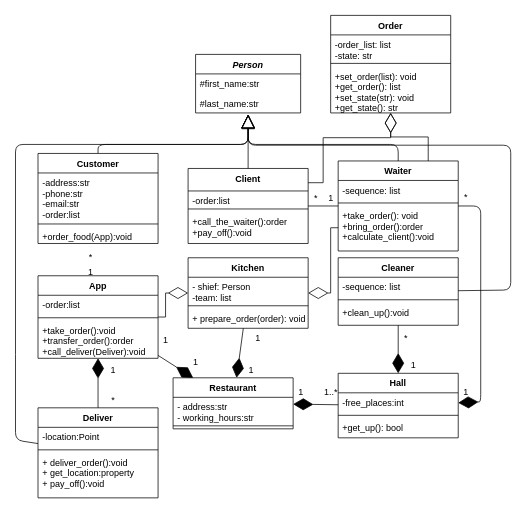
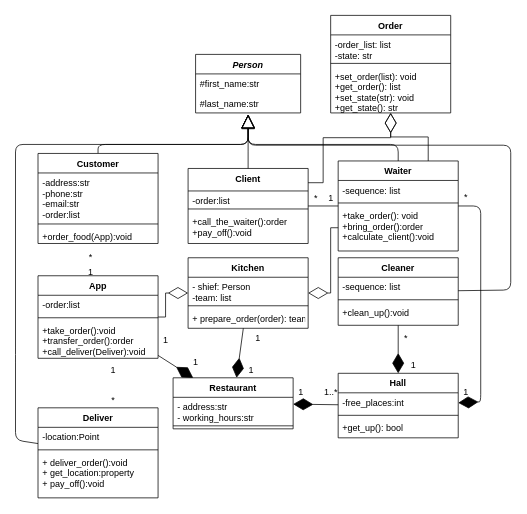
  <mxCell id="0" />
  <mxCell id="1" parent="0" />
  <mxCell id="2" value="Kitchen" style="swimlane;fontStyle=1;align=center;verticalAlign=top;childLayout=stackLayout;horizontal=1;startSize=26;horizontalStack=0;resizeParent=1;resizeParentMax=0;resizeLast=0;collapsible=1;marginBottom=0;" parent="1" vertex="1"><mxGeometry x="250" y="343" width="160" height="94" as="geometry" /></mxCell>
  <mxCell id="3" value="- shief: Person&#10;-team: list&#10;" style="text;strokeColor=none;fillColor=none;align=left;verticalAlign=top;spacingLeft=4;spacingRight=4;overflow=hidden;rotatable=0;points=[[0,0.5],[1,0.5]];portConstraint=eastwest;" parent="2" vertex="1"><mxGeometry y="26" width="160" height="34" as="geometry" /></mxCell>
  <mxCell id="4" value="" style="line;strokeWidth=1;fillColor=none;align=left;verticalAlign=middle;spacingTop=-1;spacingLeft=3;spacingRight=3;rotatable=0;labelPosition=right;points=[];portConstraint=eastwest;" parent="2" vertex="1"><mxGeometry y="60" width="160" height="8" as="geometry" /></mxCell>
- <mxCell id="5" value="+ prepare_order(order): void&#10;" style="text;strokeColor=none;fillColor=none;align=left;verticalAlign=top;spacingLeft=4;spacingRight=4;overflow=hidden;rotatable=0;points=[[0,0.5],[1,0.5]];portConstraint=eastwest;" parent="2" vertex="1"><mxGeometry y="68" width="160" height="26" as="geometry" /></mxCell>
+ <mxCell id="5" value="+ prepare_order(order): team&#10;" style="text;strokeColor=none;fillColor=none;align=left;verticalAlign=top;spacingLeft=4;spacingRight=4;overflow=hidden;rotatable=0;points=[[0,0.5],[1,0.5]];portConstraint=eastwest;" parent="2" vertex="1"><mxGeometry y="68" width="160" height="26" as="geometry" /></mxCell>
  <mxCell id="6" value="Client" style="swimlane;fontStyle=1;align=center;verticalAlign=top;childLayout=stackLayout;horizontal=1;startSize=30;horizontalStack=0;resizeParent=1;resizeParentMax=0;resizeLast=0;collapsible=1;marginBottom=0;" parent="1" vertex="1"><mxGeometry x="250" y="224" width="160" height="100" as="geometry"><mxRectangle x="240" y="130" width="70" height="30" as="alternateBounds" /></mxGeometry></mxCell>
  <mxCell id="7" value="-order:list" style="text;strokeColor=none;fillColor=none;align=left;verticalAlign=top;spacingLeft=4;spacingRight=4;overflow=hidden;rotatable=0;points=[[0,0.5],[1,0.5]];portConstraint=eastwest;" parent="6" vertex="1"><mxGeometry y="30" width="160" height="20" as="geometry" /></mxCell>
  <mxCell id="8" value="" style="line;strokeWidth=1;fillColor=none;align=left;verticalAlign=middle;spacingTop=-1;spacingLeft=3;spacingRight=3;rotatable=0;labelPosition=right;points=[];portConstraint=eastwest;" parent="6" vertex="1"><mxGeometry y="50" width="160" height="8" as="geometry" /></mxCell>
  <mxCell id="9" value="+call_the_waiter():order&#10;+pay_off():void&#10;" style="text;strokeColor=none;fillColor=none;align=left;verticalAlign=top;spacingLeft=4;spacingRight=4;overflow=hidden;rotatable=0;points=[[0,0.5],[1,0.5]];portConstraint=eastwest;" parent="6" vertex="1"><mxGeometry y="58" width="160" height="42" as="geometry" /></mxCell>
  <mxCell id="10" value="App" style="swimlane;fontStyle=1;align=center;verticalAlign=top;childLayout=stackLayout;horizontal=1;startSize=26;horizontalStack=0;resizeParent=1;resizeParentMax=0;resizeLast=0;collapsible=1;marginBottom=0;" parent="1" vertex="1"><mxGeometry x="50" y="367" width="160" height="110" as="geometry" /></mxCell>
  <mxCell id="11" value="-order:list" style="text;strokeColor=none;fillColor=none;align=left;verticalAlign=top;spacingLeft=4;spacingRight=4;overflow=hidden;rotatable=0;points=[[0,0.5],[1,0.5]];portConstraint=eastwest;" parent="10" vertex="1"><mxGeometry y="26" width="160" height="26" as="geometry" /></mxCell>
  <mxCell id="12" value="" style="line;strokeWidth=1;fillColor=none;align=left;verticalAlign=middle;spacingTop=-1;spacingLeft=3;spacingRight=3;rotatable=0;labelPosition=right;points=[];portConstraint=eastwest;" parent="10" vertex="1"><mxGeometry y="52" width="160" height="8" as="geometry" /></mxCell>
  <mxCell id="13" value="+take_order():void&#10;+transfer_order():order&#10;+call_deliver(Deliver):void&#10;" style="text;strokeColor=none;fillColor=none;align=left;verticalAlign=top;spacingLeft=4;spacingRight=4;overflow=hidden;rotatable=0;points=[[0,0.5],[1,0.5]];portConstraint=eastwest;" parent="10" vertex="1"><mxGeometry y="60" width="160" height="50" as="geometry" /></mxCell>
  <mxCell id="14" value="Person" style="swimlane;fontStyle=3;childLayout=stackLayout;horizontal=1;startSize=26;fillColor=none;horizontalStack=0;resizeParent=1;resizeParentMax=0;resizeLast=0;collapsible=1;marginBottom=0;" parent="1" vertex="1"><mxGeometry x="260" y="72" width="140" height="78" as="geometry" /></mxCell>
  <mxCell id="15" value="#first_name:str&#10;" style="text;strokeColor=none;fillColor=none;align=left;verticalAlign=top;spacingLeft=4;spacingRight=4;overflow=hidden;rotatable=0;points=[[0,0.5],[1,0.5]];portConstraint=eastwest;" parent="14" vertex="1"><mxGeometry y="26" width="140" height="26" as="geometry" /></mxCell>
  <mxCell id="16" value="#last_name:str" style="text;strokeColor=none;fillColor=none;align=left;verticalAlign=top;spacingLeft=4;spacingRight=4;overflow=hidden;rotatable=0;points=[[0,0.5],[1,0.5]];portConstraint=eastwest;" parent="14" vertex="1"><mxGeometry y="52" width="140" height="26" as="geometry" /></mxCell>
  <mxCell id="17" value="Deliver" style="swimlane;fontStyle=1;align=center;verticalAlign=top;childLayout=stackLayout;horizontal=1;startSize=26;horizontalStack=0;resizeParent=1;resizeParentMax=0;resizeLast=0;collapsible=1;marginBottom=0;" parent="1" vertex="1"><mxGeometry x="50" y="543" width="160" height="120" as="geometry" /></mxCell>
  <mxCell id="18" value="-location:Point" style="text;strokeColor=none;fillColor=none;align=left;verticalAlign=top;spacingLeft=4;spacingRight=4;overflow=hidden;rotatable=0;points=[[0,0.5],[1,0.5]];portConstraint=eastwest;" parent="17" vertex="1"><mxGeometry y="26" width="160" height="26" as="geometry" /></mxCell>
  <mxCell id="19" value="" style="line;strokeWidth=1;fillColor=none;align=left;verticalAlign=middle;spacingTop=-1;spacingLeft=3;spacingRight=3;rotatable=0;labelPosition=right;points=[];portConstraint=eastwest;" parent="17" vertex="1"><mxGeometry y="52" width="160" height="8" as="geometry" /></mxCell>
  <mxCell id="20" value="+ deliver_order():void&#10;+ get_location:property&#10;+ pay_off():void" style="text;strokeColor=none;fillColor=none;align=left;verticalAlign=top;spacingLeft=4;spacingRight=4;overflow=hidden;rotatable=0;points=[[0,0.5],[1,0.5]];portConstraint=eastwest;" parent="17" vertex="1"><mxGeometry y="60" width="160" height="60" as="geometry" /></mxCell>
  <mxCell id="21" value="Restaurant" style="swimlane;fontStyle=1;align=center;verticalAlign=top;childLayout=stackLayout;horizontal=1;startSize=26;horizontalStack=0;resizeParent=1;resizeParentMax=0;resizeLast=0;collapsible=1;marginBottom=0;" parent="1" vertex="1"><mxGeometry x="230" y="503" width="160" height="68" as="geometry" /></mxCell>
  <mxCell id="22" value="- address:str&#10;- working_hours:str" style="text;strokeColor=none;fillColor=none;align=left;verticalAlign=top;spacingLeft=4;spacingRight=4;overflow=hidden;rotatable=0;points=[[0,0.5],[1,0.5]];portConstraint=eastwest;" parent="21" vertex="1"><mxGeometry y="26" width="160" height="34" as="geometry" /></mxCell>
  <mxCell id="23" value="" style="line;strokeWidth=1;fillColor=none;align=left;verticalAlign=middle;spacingTop=-1;spacingLeft=3;spacingRight=3;rotatable=0;labelPosition=right;points=[];portConstraint=eastwest;" parent="21" vertex="1"><mxGeometry y="60" width="160" height="8" as="geometry" /></mxCell>
  <mxCell id="24" value="" style="endArrow=block;endSize=16;endFill=0;html=1;exitX=0.5;exitY=0;exitDx=0;exitDy=0;" parent="1" source="34" edge="1"><mxGeometry width="160" relative="1" as="geometry"><mxPoint x="130" y="198" as="sourcePoint" /><mxPoint x="330" y="152" as="targetPoint" /><Array as="points"><mxPoint x="130" y="192" /><mxPoint x="330" y="192" /></Array></mxGeometry></mxCell>
  <mxCell id="25" value="" style="endArrow=block;endSize=16;endFill=0;html=1;exitX=0.5;exitY=0;exitDx=0;exitDy=0;" parent="1" source="6" edge="1"><mxGeometry width="160" relative="1" as="geometry"><mxPoint x="340" y="222" as="sourcePoint" /><mxPoint x="330" y="152" as="targetPoint" /><Array as="points"><mxPoint x="330" y="192" /></Array></mxGeometry></mxCell>
  <mxCell id="26" value="" style="endArrow=block;endSize=16;endFill=0;html=1;exitX=0.5;exitY=0;exitDx=0;exitDy=0;" parent="1" source="44" edge="1"><mxGeometry x="0.04" width="160" relative="1" as="geometry"><mxPoint x="530" y="222" as="sourcePoint" /><mxPoint x="330" y="152" as="targetPoint" /><Array as="points"><mxPoint x="530" y="192" /><mxPoint x="330" y="192" /><mxPoint x="330" y="172" /></Array><mxPoint as="offset" /></mxGeometry></mxCell>
  <mxCell id="27" value="Hall" style="swimlane;fontStyle=1;align=center;verticalAlign=top;childLayout=stackLayout;horizontal=1;startSize=26;horizontalStack=0;resizeParent=1;resizeParentMax=0;resizeLast=0;collapsible=1;marginBottom=0;" parent="1" vertex="1"><mxGeometry x="450" y="497" width="160" height="86" as="geometry" /></mxCell>
  <mxCell id="28" value="-free_places:int" style="text;strokeColor=none;fillColor=none;align=left;verticalAlign=top;spacingLeft=4;spacingRight=4;overflow=hidden;rotatable=0;points=[[0,0.5],[1,0.5]];portConstraint=eastwest;" parent="27" vertex="1"><mxGeometry y="26" width="160" height="26" as="geometry" /></mxCell>
  <mxCell id="29" value="" style="line;strokeWidth=1;fillColor=none;align=left;verticalAlign=middle;spacingTop=-1;spacingLeft=3;spacingRight=3;rotatable=0;labelPosition=right;points=[];portConstraint=eastwest;" parent="27" vertex="1"><mxGeometry y="52" width="160" height="8" as="geometry" /></mxCell>
  <mxCell id="30" value="+get_up(): bool" style="text;strokeColor=none;fillColor=none;align=left;verticalAlign=top;spacingLeft=4;spacingRight=4;overflow=hidden;rotatable=0;points=[[0,0.5],[1,0.5]];portConstraint=eastwest;" parent="27" vertex="1"><mxGeometry y="60" width="160" height="26" as="geometry" /></mxCell>
  <mxCell id="31" value="" style="endArrow=block;endSize=16;endFill=0;html=1;" parent="1" source="17" edge="1"><mxGeometry width="160" relative="1" as="geometry"><mxPoint x="210" y="432" as="sourcePoint" /><mxPoint x="330" y="152" as="targetPoint" /><Array as="points"><mxPoint x="20" y="586" /><mxPoint x="20" y="472" /><mxPoint x="20" y="192" /><mxPoint x="330" y="192" /></Array></mxGeometry></mxCell>
  <mxCell id="32" value="&lt;div&gt;*&lt;/div&gt;" style="text;html=1;align=center;verticalAlign=middle;resizable=0;points=[];autosize=1;strokeColor=none;fillColor=none;" parent="1" vertex="1"><mxGeometry x="110" y="332" width="20" height="20" as="geometry" /></mxCell>
  <mxCell id="33" value="&lt;div&gt;1&lt;/div&gt;" style="text;html=1;align=center;verticalAlign=middle;resizable=0;points=[];autosize=1;strokeColor=none;fillColor=none;" parent="1" vertex="1"><mxGeometry x="110" y="352" width="20" height="20" as="geometry" /></mxCell>
  <mxCell id="34" value="Customer" style="swimlane;fontStyle=1;align=center;verticalAlign=top;childLayout=stackLayout;horizontal=1;startSize=26;horizontalStack=0;resizeParent=1;resizeParentMax=0;resizeLast=0;collapsible=1;marginBottom=0;" parent="1" vertex="1"><mxGeometry x="50" y="204" width="160" height="120" as="geometry" /></mxCell>
  <mxCell id="35" value="-address:str&#10;-phone:str&#10;-email:str&#10;-order:list" style="text;strokeColor=none;fillColor=none;align=left;verticalAlign=top;spacingLeft=4;spacingRight=4;overflow=hidden;rotatable=0;points=[[0,0.5],[1,0.5]];portConstraint=eastwest;" parent="34" vertex="1"><mxGeometry y="26" width="160" height="64" as="geometry" /></mxCell>
  <mxCell id="36" value="" style="line;strokeWidth=1;fillColor=none;align=left;verticalAlign=middle;spacingTop=-1;spacingLeft=3;spacingRight=3;rotatable=0;labelPosition=right;points=[];portConstraint=eastwest;" parent="34" vertex="1"><mxGeometry y="90" width="160" height="8" as="geometry" /></mxCell>
  <mxCell id="37" value="+order_food(App):void" style="text;strokeColor=none;fillColor=none;align=left;verticalAlign=top;spacingLeft=4;spacingRight=4;overflow=hidden;rotatable=0;points=[[0,0.5],[1,0.5]];portConstraint=eastwest;" parent="34" vertex="1"><mxGeometry y="98" width="160" height="22" as="geometry" /></mxCell>
  <mxCell id="38" value="" style="endArrow=none;endFill=1;endSize=12;html=1;" parent="1" source="6" target="44" edge="1"><mxGeometry width="160" relative="1" as="geometry"><mxPoint x="270" y="352" as="sourcePoint" /><mxPoint x="450" y="266.582" as="targetPoint" /></mxGeometry></mxCell>
  <mxCell id="39" value="&lt;div&gt;*&lt;/div&gt;" style="text;html=1;align=center;verticalAlign=middle;resizable=0;points=[];autosize=1;strokeColor=none;fillColor=none;" parent="1" vertex="1"><mxGeometry x="410" y="254" width="20" height="20" as="geometry" /></mxCell>
  <mxCell id="40" value="1" style="text;html=1;align=center;verticalAlign=middle;resizable=0;points=[];autosize=1;strokeColor=none;fillColor=none;" parent="1" vertex="1"><mxGeometry x="430" y="254" width="20" height="20" as="geometry" /></mxCell>
  <mxCell id="41" value="" style="endArrow=diamondThin;endFill=1;endSize=24;html=1;" parent="1" source="10" target="21" edge="1"><mxGeometry width="160" relative="1" as="geometry"><mxPoint x="190" y="432" as="sourcePoint" /><mxPoint x="350" y="432" as="targetPoint" /></mxGeometry></mxCell>
  <mxCell id="42" value="" style="endArrow=diamondThin;endFill=1;endSize=24;html=1;" parent="1" source="2" target="21" edge="1"><mxGeometry width="160" relative="1" as="geometry"><mxPoint x="320" y="362" as="sourcePoint" /><mxPoint x="480" y="362" as="targetPoint" /></mxGeometry></mxCell>
- <mxCell id="43" value="" style="endArrow=diamondThin;endFill=1;endSize=24;html=1;" parent="1" source="17" target="10" edge="1"><mxGeometry width="160" relative="1" as="geometry"><mxPoint x="120" y="432" as="sourcePoint" /><mxPoint x="280" y="432" as="targetPoint" /></mxGeometry></mxCell>
  <mxCell id="44" value="Waiter" style="swimlane;fontStyle=1;align=center;verticalAlign=top;childLayout=stackLayout;horizontal=1;startSize=26;horizontalStack=0;resizeParent=1;resizeParentMax=0;resizeLast=0;collapsible=1;marginBottom=0;strokeColor=default;strokeWidth=1;" parent="1" vertex="1"><mxGeometry x="450" y="214" width="160" height="120" as="geometry" /></mxCell>
  <mxCell id="45" value="-sequence: list" style="text;strokeColor=none;fillColor=none;align=left;verticalAlign=top;spacingLeft=4;spacingRight=4;overflow=hidden;rotatable=0;points=[[0,0.5],[1,0.5]];portConstraint=eastwest;" parent="44" vertex="1"><mxGeometry y="26" width="160" height="26" as="geometry" /></mxCell>
  <mxCell id="46" value="" style="line;strokeWidth=1;fillColor=none;align=left;verticalAlign=middle;spacingTop=-1;spacingLeft=3;spacingRight=3;rotatable=0;labelPosition=right;points=[];portConstraint=eastwest;" parent="44" vertex="1"><mxGeometry y="52" width="160" height="8" as="geometry" /></mxCell>
  <mxCell id="47" value="+take_order(): void&#10;+bring_order():order&#10;+calculate_client():void " style="text;strokeColor=none;fillColor=none;align=left;verticalAlign=top;spacingLeft=4;spacingRight=4;overflow=hidden;rotatable=0;points=[[0,0.5],[1,0.5]];portConstraint=eastwest;" parent="44" vertex="1"><mxGeometry y="60" width="160" height="60" as="geometry" /></mxCell>
  <mxCell id="48" value="" style="endArrow=diamondThin;endFill=1;endSize=24;html=1;" parent="1" source="44" target="27" edge="1"><mxGeometry width="160" relative="1" as="geometry"><mxPoint x="360" y="362" as="sourcePoint" /><mxPoint x="520" y="362" as="targetPoint" /><Array as="points"><mxPoint x="640" y="274" /><mxPoint x="640" y="535" /></Array></mxGeometry></mxCell>
  <mxCell id="49" value="" style="endArrow=diamondThin;endFill=1;endSize=24;html=1;" parent="1" source="27" target="21" edge="1"><mxGeometry width="160" relative="1" as="geometry"><mxPoint x="250" y="382" as="sourcePoint" /><mxPoint x="410" y="382" as="targetPoint" /></mxGeometry></mxCell>
  <mxCell id="50" value="Cleaner" style="swimlane;fontStyle=1;align=center;verticalAlign=top;childLayout=stackLayout;horizontal=1;startSize=26;horizontalStack=0;resizeParent=1;resizeParentMax=0;resizeLast=0;collapsible=1;marginBottom=0;strokeColor=default;strokeWidth=1;" parent="1" vertex="1"><mxGeometry x="450" y="343" width="160" height="90" as="geometry" /></mxCell>
  <mxCell id="51" value="-sequence: list    " style="text;strokeColor=none;fillColor=none;align=left;verticalAlign=top;spacingLeft=4;spacingRight=4;overflow=hidden;rotatable=0;points=[[0,0.5],[1,0.5]];portConstraint=eastwest;" parent="50" vertex="1"><mxGeometry y="26" width="160" height="26" as="geometry" /></mxCell>
  <mxCell id="52" value="" style="line;strokeWidth=1;fillColor=none;align=left;verticalAlign=middle;spacingTop=-1;spacingLeft=3;spacingRight=3;rotatable=0;labelPosition=right;points=[];portConstraint=eastwest;" parent="50" vertex="1"><mxGeometry y="52" width="160" height="8" as="geometry" /></mxCell>
  <mxCell id="53" value="+clean_up():void&#10;" style="text;strokeColor=none;fillColor=none;align=left;verticalAlign=top;spacingLeft=4;spacingRight=4;overflow=hidden;rotatable=0;points=[[0,0.5],[1,0.5]];portConstraint=eastwest;" parent="50" vertex="1"><mxGeometry y="60" width="160" height="30" as="geometry" /></mxCell>
  <mxCell id="54" value="" style="endArrow=block;endSize=16;endFill=0;html=1;" parent="1" source="50" edge="1"><mxGeometry width="160" relative="1" as="geometry"><mxPoint x="490" y="333" as="sourcePoint" /><mxPoint x="330" y="153" as="targetPoint" /><Array as="points"><mxPoint x="680" y="386" /><mxPoint x="680" y="193" /><mxPoint x="330" y="193" /></Array></mxGeometry></mxCell>
  <mxCell id="55" value="" style="endArrow=diamondThin;endFill=1;endSize=24;html=1;" parent="1" source="50" target="27" edge="1"><mxGeometry width="160" relative="1" as="geometry"><mxPoint x="360" y="483" as="sourcePoint" /><mxPoint x="520" y="483" as="targetPoint" /></mxGeometry></mxCell>
  <mxCell id="56" value="*" style="text;html=1;align=center;verticalAlign=middle;resizable=0;points=[];autosize=1;strokeColor=none;fillColor=none;" parent="1" vertex="1"><mxGeometry x="610" y="253" width="20" height="20" as="geometry" /></mxCell>
  <mxCell id="57" value="1" style="text;html=1;align=center;verticalAlign=middle;resizable=0;points=[];autosize=1;strokeColor=none;fillColor=none;" parent="1" vertex="1"><mxGeometry x="610" y="513" width="20" height="20" as="geometry" /></mxCell>
  <mxCell id="58" value="1" style="text;html=1;align=center;verticalAlign=middle;resizable=0;points=[];autosize=1;strokeColor=none;fillColor=none;rotation=0;" parent="1" vertex="1"><mxGeometry x="540" y="477" width="20" height="20" as="geometry" /></mxCell>
  <mxCell id="59" value="*" style="text;html=1;align=center;verticalAlign=middle;resizable=0;points=[];autosize=1;strokeColor=none;fillColor=none;" parent="1" vertex="1"><mxGeometry x="530" y="440" width="20" height="20" as="geometry" /></mxCell>
  <mxCell id="60" value="1" style="text;html=1;align=center;verticalAlign=middle;resizable=0;points=[];autosize=1;strokeColor=none;fillColor=none;" parent="1" vertex="1"><mxGeometry x="390" y="513" width="20" height="20" as="geometry" /></mxCell>
  <mxCell id="61" value="1..*" style="text;html=1;align=center;verticalAlign=middle;resizable=0;points=[];autosize=1;strokeColor=none;fillColor=none;" parent="1" vertex="1"><mxGeometry x="425" y="513" width="30" height="20" as="geometry" /></mxCell>
  <mxCell id="62" value="1" style="text;html=1;align=center;verticalAlign=middle;resizable=0;points=[];autosize=1;strokeColor=none;fillColor=none;" parent="1" vertex="1"><mxGeometry x="324" y="483" width="20" height="20" as="geometry" /></mxCell>
  <mxCell id="63" value="1" style="text;html=1;align=center;verticalAlign=middle;resizable=0;points=[];autosize=1;strokeColor=none;fillColor=none;" parent="1" vertex="1"><mxGeometry x="333" y="440" width="20" height="20" as="geometry" /></mxCell>
  <mxCell id="64" value="&lt;div&gt;1&lt;/div&gt;" style="text;html=1;align=center;verticalAlign=middle;resizable=0;points=[];autosize=1;strokeColor=none;fillColor=none;" parent="1" vertex="1"><mxGeometry x="250" y="473" width="20" height="20" as="geometry" /></mxCell>
  <mxCell id="65" value="1" style="text;html=1;align=center;verticalAlign=middle;resizable=0;points=[];autosize=1;strokeColor=none;fillColor=none;" parent="1" vertex="1"><mxGeometry x="210" y="443" width="20" height="20" as="geometry" /></mxCell>
  <mxCell id="66" value="*" style="text;html=1;align=center;verticalAlign=middle;resizable=0;points=[];autosize=1;strokeColor=none;fillColor=none;" parent="1" vertex="1"><mxGeometry x="140" y="523" width="20" height="20" as="geometry" /></mxCell>
  <mxCell id="67" value="1" style="text;html=1;align=center;verticalAlign=middle;resizable=0;points=[];autosize=1;strokeColor=none;fillColor=none;" parent="1" vertex="1"><mxGeometry x="140" y="483" width="20" height="20" as="geometry" /></mxCell>
  <mxCell id="68" value="" style="endArrow=diamondThin;endFill=0;endSize=24;html=1;rounded=0;edgeStyle=orthogonalEdgeStyle;" parent="1" source="10" target="2" edge="1"><mxGeometry width="160" relative="1" as="geometry"><mxPoint x="240" y="353" as="sourcePoint" /><mxPoint x="400" y="353" as="targetPoint" /><Array as="points"><mxPoint x="220" y="422" /><mxPoint x="220" y="390" /></Array></mxGeometry></mxCell>
  <mxCell id="69" value="" style="endArrow=diamondThin;endFill=0;endSize=24;html=1;rounded=0;edgeStyle=orthogonalEdgeStyle;" parent="1" source="44" target="2" edge="1"><mxGeometry width="160" relative="1" as="geometry"><mxPoint x="240" y="353" as="sourcePoint" /><mxPoint x="350" y="353" as="targetPoint" /><Array as="points"><mxPoint x="440" y="303" /><mxPoint x="440" y="390" /></Array></mxGeometry></mxCell>
  <mxCell id="70" value="Order" style="swimlane;fontStyle=1;align=center;verticalAlign=top;childLayout=stackLayout;horizontal=1;startSize=26;horizontalStack=0;resizeParent=1;resizeParentMax=0;resizeLast=0;collapsible=1;marginBottom=0;" vertex="1" parent="1"><mxGeometry x="440" y="20" width="160" height="130" as="geometry" /></mxCell>
  <mxCell id="71" value="-order_list: list&#10;-state: str&#10;" style="text;strokeColor=none;fillColor=none;align=left;verticalAlign=top;spacingLeft=4;spacingRight=4;overflow=hidden;rotatable=0;points=[[0,0.5],[1,0.5]];portConstraint=eastwest;" vertex="1" parent="70"><mxGeometry y="26" width="160" height="34" as="geometry" /></mxCell>
  <mxCell id="72" value="" style="line;strokeWidth=1;fillColor=none;align=left;verticalAlign=middle;spacingTop=-1;spacingLeft=3;spacingRight=3;rotatable=0;labelPosition=right;points=[];portConstraint=eastwest;" vertex="1" parent="70"><mxGeometry y="60" width="160" height="8" as="geometry" /></mxCell>
  <mxCell id="73" value="+set_order(list): void&#10;+get_order(): list&#10;+set_state(str): void&#10;+get_state(): str&#10;" style="text;strokeColor=none;fillColor=none;align=left;verticalAlign=top;spacingLeft=4;spacingRight=4;overflow=hidden;rotatable=0;points=[[0,0.5],[1,0.5]];portConstraint=eastwest;" vertex="1" parent="70"><mxGeometry y="68" width="160" height="62" as="geometry" /></mxCell>
  <mxCell id="74" value="" style="endArrow=diamondThin;endFill=0;endSize=24;html=1;rounded=0;edgeStyle=orthogonalEdgeStyle;" edge="1" parent="1" source="6" target="70"><mxGeometry width="160" relative="1" as="geometry"><mxPoint x="240" y="323" as="sourcePoint" /><mxPoint x="430" y="153" as="targetPoint" /><Array as="points"><mxPoint x="430" y="243" /><mxPoint x="430" y="183" /><mxPoint x="520" y="183" /></Array></mxGeometry></mxCell>
  <mxCell id="75" value="" style="endArrow=diamondThin;endFill=0;endSize=24;html=1;rounded=0;edgeStyle=orthogonalEdgeStyle;" edge="1" parent="1" source="44" target="70"><mxGeometry width="160" relative="1" as="geometry"><mxPoint x="240" y="323" as="sourcePoint" /><mxPoint x="520" y="153" as="targetPoint" /><Array as="points"><mxPoint x="570" y="182" /><mxPoint x="520" y="182" /></Array></mxGeometry></mxCell>
